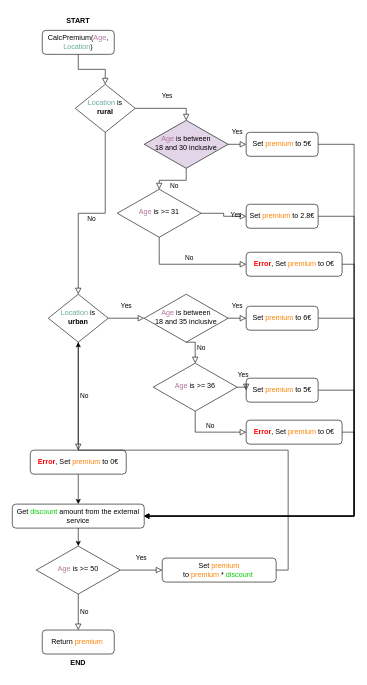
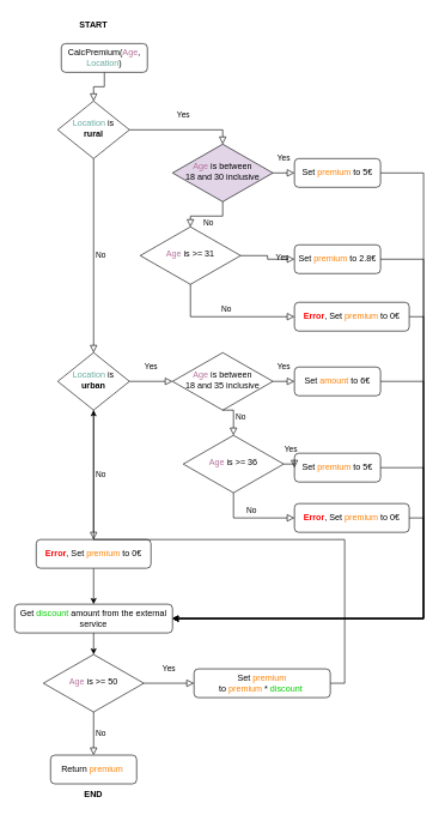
  <mxCell id="0" />
  <mxCell id="1" parent="0" />
  <mxCell id="2" value="" style="rounded=0;html=1;jettySize=auto;orthogonalLoop=1;fontSize=11;endArrow=block;endFill=0;endSize=8;strokeWidth=1;shadow=0;labelBackgroundColor=none;edgeStyle=orthogonalEdgeStyle;" parent="1" source="3" target="6" edge="1"><mxGeometry relative="1" as="geometry" /></mxCell>
- <mxCell id="3" value="CalcPremium(&lt;font color=&quot;#b5739d&quot;&gt;Age&lt;/font&gt;, &lt;font color=&quot;#67ab9f&quot;&gt;Location&lt;/font&gt;)" style="rounded=1;whiteSpace=wrap;html=1;fontSize=12;glass=0;strokeWidth=1;shadow=0;" parent="1" vertex="1"><mxGeometry x="70" y="50" width="120" height="40" as="geometry" /></mxCell>
+ <mxCell id="3" value="CalcPremium(&lt;font color=&quot;#b5739d&quot;&gt;Age&lt;/font&gt;, &lt;font color=&quot;#67ab9f&quot;&gt;Location&lt;/font&gt;)" style="rounded=1;whiteSpace=wrap;html=1;fontSize=12;glass=0;strokeWidth=1;shadow=0;" parent="1" vertex="1"><mxGeometry x="85" y="60" width="120" height="40" as="geometry" /></mxCell>
  <mxCell id="4" value="Yes" style="rounded=0;html=1;jettySize=auto;orthogonalLoop=1;fontSize=11;endArrow=block;endFill=0;endSize=8;strokeWidth=1;shadow=0;labelBackgroundColor=none;edgeStyle=orthogonalEdgeStyle;exitX=1;exitY=0.5;exitDx=0;exitDy=0;entryX=0.5;entryY=0;entryDx=0;entryDy=0;" parent="1" source="6" target="7" edge="1"><mxGeometry y="20" relative="1" as="geometry"><mxPoint as="offset" /><mxPoint x="170" y="230" as="sourcePoint" /><mxPoint x="80" y="240" as="targetPoint" /></mxGeometry></mxCell>
  <mxCell id="5" value="No" style="edgeStyle=orthogonalEdgeStyle;rounded=0;html=1;jettySize=auto;orthogonalLoop=1;fontSize=11;endArrow=block;endFill=0;endSize=8;strokeWidth=1;shadow=0;labelBackgroundColor=none;exitX=0.5;exitY=1;exitDx=0;exitDy=0;entryX=0.5;entryY=0;entryDx=0;entryDy=0;" parent="1" source="6" target="11" edge="1"><mxGeometry y="10" relative="1" as="geometry"><mxPoint as="offset" /><mxPoint x="230" y="180" as="targetPoint" /></mxGeometry></mxCell>
- <mxCell id="6" value="&lt;font color=&quot;#67ab9f&quot;&gt;Location&lt;/font&gt; is&lt;br&gt;&lt;b&gt;rural&lt;/b&gt;" style="rhombus;whiteSpace=wrap;html=1;shadow=0;fontFamily=Helvetica;fontSize=12;align=center;strokeWidth=1;spacing=6;spacingTop=-4;" parent="1" vertex="1"><mxGeometry x="125" y="140" width="100" height="80" as="geometry" /></mxCell>
+ <mxCell id="6" value="&lt;font color=&quot;#67ab9f&quot;&gt;Location&lt;/font&gt; is&lt;br&gt;&lt;b&gt;rural&lt;/b&gt;" style="rhombus;whiteSpace=wrap;html=1;shadow=0;fontFamily=Helvetica;fontSize=12;align=center;strokeWidth=1;spacing=6;spacingTop=-4;" parent="1" vertex="1"><mxGeometry x="80" y="140" width="100" height="80" as="geometry" /></mxCell>
  <mxCell id="7" value="&lt;font color=&quot;#b5739d&quot;&gt;Age&lt;/font&gt; is between&lt;br&gt;18 and 30 inclusive" style="rhombus;whiteSpace=wrap;html=1;shadow=0;fontFamily=Helvetica;fontSize=12;align=center;strokeWidth=1;spacing=6;spacingTop=-4;fillColor=#e1d5e7;" vertex="1" parent="1"><mxGeometry x="240" y="200" width="140" height="80" as="geometry" /></mxCell>
  <mxCell id="8" style="edgeStyle=orthogonalEdgeStyle;rounded=0;orthogonalLoop=1;jettySize=auto;html=1;exitX=1;exitY=0.5;exitDx=0;exitDy=0;entryX=1;entryY=0.5;entryDx=0;entryDy=0;" edge="1" parent="1" source="9" target="34"><mxGeometry relative="1" as="geometry"><Array as="points"><mxPoint x="590" y="240" /><mxPoint x="590" y="860" /></Array></mxGeometry></mxCell>
  <mxCell id="9" value="Set &lt;font color=&quot;#ff8000&quot;&gt;premium&lt;/font&gt; to 5€" style="rounded=1;whiteSpace=wrap;html=1;fontSize=12;glass=0;strokeWidth=1;shadow=0;" vertex="1" parent="1"><mxGeometry x="410" y="220" width="120" height="40" as="geometry" /></mxCell>
  <mxCell id="10" value="Yes" style="rounded=0;html=1;jettySize=auto;orthogonalLoop=1;fontSize=11;endArrow=block;endFill=0;endSize=8;strokeWidth=1;shadow=0;labelBackgroundColor=none;edgeStyle=orthogonalEdgeStyle;entryX=0;entryY=0.5;entryDx=0;entryDy=0;exitX=1;exitY=0.5;exitDx=0;exitDy=0;" edge="1" parent="1" source="7" target="9"><mxGeometry y="20" relative="1" as="geometry"><mxPoint as="offset" /><mxPoint x="460" y="260" as="sourcePoint" /><mxPoint x="460" y="300" as="targetPoint" /></mxGeometry></mxCell>
  <mxCell id="11" value="&lt;font color=&quot;#67ab9f&quot;&gt;Location&lt;/font&gt; is&lt;br&gt;&lt;b&gt;urban&lt;/b&gt;" style="rhombus;whiteSpace=wrap;html=1;shadow=0;fontFamily=Helvetica;fontSize=12;align=center;strokeWidth=1;spacing=6;spacingTop=-4;" vertex="1" parent="1"><mxGeometry x="80" y="490" width="100" height="80" as="geometry" /></mxCell>
  <mxCell id="12" value="No" style="edgeStyle=orthogonalEdgeStyle;rounded=0;html=1;jettySize=auto;orthogonalLoop=1;fontSize=11;endArrow=block;endFill=0;endSize=8;strokeWidth=1;shadow=0;labelBackgroundColor=none;exitX=0.5;exitY=1;exitDx=0;exitDy=0;entryX=0.5;entryY=0;entryDx=0;entryDy=0;" edge="1" parent="1" source="7" target="13"><mxGeometry y="10" relative="1" as="geometry"><mxPoint as="offset" /><mxPoint x="140" y="230" as="sourcePoint" /><mxPoint x="310" y="330" as="targetPoint" /></mxGeometry></mxCell>
  <mxCell id="13" value="&lt;font color=&quot;#b5739d&quot;&gt;Age&lt;/font&gt; is &amp;gt;= 31" style="rhombus;whiteSpace=wrap;html=1;shadow=0;fontFamily=Helvetica;fontSize=12;align=center;strokeWidth=1;spacing=6;spacingTop=-4;" vertex="1" parent="1"><mxGeometry x="195" y="315" width="140" height="80" as="geometry" /></mxCell>
  <mxCell id="14" style="edgeStyle=orthogonalEdgeStyle;rounded=0;orthogonalLoop=1;jettySize=auto;html=1;exitX=1;exitY=0.5;exitDx=0;exitDy=0;entryX=1;entryY=0.5;entryDx=0;entryDy=0;" edge="1" parent="1" source="15" target="34"><mxGeometry relative="1" as="geometry"><Array as="points"><mxPoint x="590" y="360" /><mxPoint x="590" y="860" /></Array></mxGeometry></mxCell>
  <mxCell id="15" value="Set &lt;font color=&quot;#ff8000&quot;&gt;premium&lt;/font&gt; to 2.8€" style="rounded=1;whiteSpace=wrap;html=1;fontSize=12;glass=0;strokeWidth=1;shadow=0;" vertex="1" parent="1"><mxGeometry x="410" y="340" width="120" height="40" as="geometry" /></mxCell>
  <mxCell id="16" value="Yes" style="rounded=0;html=1;jettySize=auto;orthogonalLoop=1;fontSize=11;endArrow=block;endFill=0;endSize=8;strokeWidth=1;shadow=0;labelBackgroundColor=none;edgeStyle=orthogonalEdgeStyle;entryX=0;entryY=0.5;entryDx=0;entryDy=0;exitX=1;exitY=0.5;exitDx=0;exitDy=0;" edge="1" parent="1" source="13" target="15"><mxGeometry y="20" relative="1" as="geometry"><mxPoint as="offset" /><mxPoint x="390" y="250" as="sourcePoint" /><mxPoint x="420" y="250" as="targetPoint" /></mxGeometry></mxCell>
  <mxCell id="17" value="No" style="edgeStyle=orthogonalEdgeStyle;rounded=0;html=1;jettySize=auto;orthogonalLoop=1;fontSize=11;endArrow=block;endFill=0;endSize=8;strokeWidth=1;shadow=0;labelBackgroundColor=none;exitX=0.5;exitY=1;exitDx=0;exitDy=0;entryX=0;entryY=0.5;entryDx=0;entryDy=0;" edge="1" parent="1" source="13" target="19"><mxGeometry y="10" relative="1" as="geometry"><mxPoint as="offset" /><mxPoint x="320" y="290" as="sourcePoint" /><mxPoint x="360" y="490" as="targetPoint" /></mxGeometry></mxCell>
  <mxCell id="18" style="edgeStyle=orthogonalEdgeStyle;rounded=0;orthogonalLoop=1;jettySize=auto;html=1;exitX=1;exitY=0.5;exitDx=0;exitDy=0;entryX=1;entryY=0.5;entryDx=0;entryDy=0;" edge="1" parent="1" source="19" target="34"><mxGeometry relative="1" as="geometry"><mxPoint x="240" y="910" as="targetPoint" /><Array as="points"><mxPoint x="590" y="440" /><mxPoint x="590" y="860" /></Array></mxGeometry></mxCell>
  <mxCell id="19" value="&lt;b&gt;&lt;font style=&quot;&quot; color=&quot;#ff0000&quot;&gt;Error&lt;/font&gt;&lt;/b&gt;, Set &lt;font color=&quot;#ff8000&quot;&gt;premium&lt;/font&gt; to 0€" style="rounded=1;whiteSpace=wrap;html=1;fontSize=12;glass=0;strokeWidth=1;shadow=0;" vertex="1" parent="1"><mxGeometry x="410" y="420" width="160" height="40" as="geometry" /></mxCell>
  <mxCell id="20" value="&lt;font color=&quot;#b5739d&quot;&gt;Age&lt;/font&gt; is between&lt;br&gt;18 and 35 inclusive" style="rhombus;whiteSpace=wrap;html=1;shadow=0;fontFamily=Helvetica;fontSize=12;align=center;strokeWidth=1;spacing=6;spacingTop=-4;" vertex="1" parent="1"><mxGeometry x="240" y="490" width="140" height="80" as="geometry" /></mxCell>
  <mxCell id="21" value="Yes" style="rounded=0;html=1;jettySize=auto;orthogonalLoop=1;fontSize=11;endArrow=block;endFill=0;endSize=8;strokeWidth=1;shadow=0;labelBackgroundColor=none;edgeStyle=orthogonalEdgeStyle;exitX=1;exitY=0.5;exitDx=0;exitDy=0;entryX=0;entryY=0.5;entryDx=0;entryDy=0;" edge="1" parent="1" source="11" target="20"><mxGeometry y="20" relative="1" as="geometry"><mxPoint as="offset" /><mxPoint x="170" y="470" as="sourcePoint" /><mxPoint x="240" y="540" as="targetPoint" /></mxGeometry></mxCell>
  <mxCell id="22" value="&lt;font color=&quot;#b5739d&quot;&gt;Age&lt;/font&gt; is &amp;gt;= 36" style="rhombus;whiteSpace=wrap;html=1;shadow=0;fontFamily=Helvetica;fontSize=12;align=center;strokeWidth=1;spacing=6;spacingTop=-4;" vertex="1" parent="1"><mxGeometry x="255" y="605" width="140" height="80" as="geometry" /></mxCell>
  <mxCell id="23" value="No" style="edgeStyle=orthogonalEdgeStyle;rounded=0;html=1;jettySize=auto;orthogonalLoop=1;fontSize=11;endArrow=block;endFill=0;endSize=8;strokeWidth=1;shadow=0;labelBackgroundColor=none;exitX=0.5;exitY=1;exitDx=0;exitDy=0;entryX=0.5;entryY=0;entryDx=0;entryDy=0;" edge="1" parent="1" source="20" target="22"><mxGeometry y="10" relative="1" as="geometry"><mxPoint as="offset" /><mxPoint x="320" y="290" as="sourcePoint" /><mxPoint x="320" y="330" as="targetPoint" /></mxGeometry></mxCell>
  <mxCell id="24" style="edgeStyle=orthogonalEdgeStyle;rounded=0;orthogonalLoop=1;jettySize=auto;html=1;exitX=1;exitY=0.5;exitDx=0;exitDy=0;entryX=1;entryY=0.5;entryDx=0;entryDy=0;" edge="1" parent="1" source="25" target="34"><mxGeometry relative="1" as="geometry"><Array as="points"><mxPoint x="590" y="530" /><mxPoint x="590" y="860" /></Array></mxGeometry></mxCell>
- <mxCell id="25" value="Set &lt;font color=&quot;#ff8000&quot;&gt;premium&lt;/font&gt; to 6€" style="rounded=1;whiteSpace=wrap;html=1;fontSize=12;glass=0;strokeWidth=1;shadow=0;" vertex="1" parent="1"><mxGeometry x="410" y="510" width="120" height="40" as="geometry" /></mxCell>
+ <mxCell id="25" value="Set &lt;font color=&quot;#ff8000&quot;&gt;amount&lt;/font&gt; to 6€" style="rounded=1;whiteSpace=wrap;html=1;fontSize=12;glass=0;strokeWidth=1;shadow=0;" vertex="1" parent="1"><mxGeometry x="410" y="510" width="120" height="40" as="geometry" /></mxCell>
  <mxCell id="26" value="Yes" style="rounded=0;html=1;jettySize=auto;orthogonalLoop=1;fontSize=11;endArrow=block;endFill=0;endSize=8;strokeWidth=1;shadow=0;labelBackgroundColor=none;edgeStyle=orthogonalEdgeStyle;entryX=0;entryY=0.5;entryDx=0;entryDy=0;exitX=1;exitY=0.5;exitDx=0;exitDy=0;" edge="1" parent="1" source="20" target="25"><mxGeometry y="20" relative="1" as="geometry"><mxPoint as="offset" /><mxPoint x="390" y="250" as="sourcePoint" /><mxPoint x="420" y="250" as="targetPoint" /></mxGeometry></mxCell>
  <mxCell id="27" style="edgeStyle=orthogonalEdgeStyle;rounded=0;orthogonalLoop=1;jettySize=auto;html=1;exitX=1;exitY=0.5;exitDx=0;exitDy=0;entryX=1;entryY=0.5;entryDx=0;entryDy=0;" edge="1" parent="1" source="28" target="34"><mxGeometry relative="1" as="geometry"><mxPoint x="240" y="910" as="targetPoint" /><Array as="points"><mxPoint x="590" y="650" /><mxPoint x="590" y="860" /></Array></mxGeometry></mxCell>
  <mxCell id="28" value="Set &lt;font color=&quot;#ff8000&quot;&gt;premium&lt;/font&gt; to 5€" style="rounded=1;whiteSpace=wrap;html=1;fontSize=12;glass=0;strokeWidth=1;shadow=0;" vertex="1" parent="1"><mxGeometry x="410" y="630" width="120" height="40" as="geometry" /></mxCell>
  <mxCell id="29" value="Yes" style="rounded=0;html=1;jettySize=auto;orthogonalLoop=1;fontSize=11;endArrow=block;endFill=0;endSize=8;strokeWidth=1;shadow=0;labelBackgroundColor=none;edgeStyle=orthogonalEdgeStyle;entryX=0;entryY=0.5;entryDx=0;entryDy=0;exitX=1;exitY=0.5;exitDx=0;exitDy=0;" edge="1" parent="1" source="22" target="28"><mxGeometry y="20" relative="1" as="geometry"><mxPoint as="offset" /><mxPoint x="390" y="540" as="sourcePoint" /><mxPoint x="420" y="540" as="targetPoint" /></mxGeometry></mxCell>
  <mxCell id="30" style="edgeStyle=orthogonalEdgeStyle;rounded=0;orthogonalLoop=1;jettySize=auto;html=1;exitX=1;exitY=0.5;exitDx=0;exitDy=0;entryX=1;entryY=0.5;entryDx=0;entryDy=0;" edge="1" parent="1" source="31" target="34"><mxGeometry relative="1" as="geometry" /></mxCell>
  <mxCell id="31" value="&lt;b&gt;&lt;font style=&quot;&quot; color=&quot;#ff0000&quot;&gt;Error&lt;/font&gt;&lt;/b&gt;, Set &lt;font color=&quot;#ff8000&quot;&gt;premium&lt;/font&gt; to 0€" style="rounded=1;whiteSpace=wrap;html=1;fontSize=12;glass=0;strokeWidth=1;shadow=0;" vertex="1" parent="1"><mxGeometry x="410" y="700" width="160" height="40" as="geometry" /></mxCell>
  <mxCell id="32" value="No" style="edgeStyle=orthogonalEdgeStyle;rounded=0;html=1;jettySize=auto;orthogonalLoop=1;fontSize=11;endArrow=block;endFill=0;endSize=8;strokeWidth=1;shadow=0;labelBackgroundColor=none;exitX=0.5;exitY=1;exitDx=0;exitDy=0;entryX=0;entryY=0.5;entryDx=0;entryDy=0;" edge="1" parent="1" source="22" target="31"><mxGeometry y="10" relative="1" as="geometry"><mxPoint as="offset" /><mxPoint x="320" y="410" as="sourcePoint" /><mxPoint x="420" y="450" as="targetPoint" /></mxGeometry></mxCell>
  <mxCell id="33" style="edgeStyle=orthogonalEdgeStyle;rounded=0;orthogonalLoop=1;jettySize=auto;html=1;exitX=0.5;exitY=1;exitDx=0;exitDy=0;entryX=0.5;entryY=0;entryDx=0;entryDy=0;" edge="1" parent="1" source="34" target="38"><mxGeometry relative="1" as="geometry" /></mxCell>
  <mxCell id="34" value="Get &lt;font color=&quot;#00cc00&quot;&gt;discount&lt;/font&gt; amount from the external service" style="rounded=1;whiteSpace=wrap;html=1;fontSize=12;glass=0;strokeWidth=1;shadow=0;" vertex="1" parent="1"><mxGeometry x="20" y="840" width="220" height="40" as="geometry" /></mxCell>
  <mxCell id="35" value="No" style="edgeStyle=orthogonalEdgeStyle;rounded=0;html=1;jettySize=auto;orthogonalLoop=1;fontSize=11;endArrow=block;endFill=0;endSize=8;strokeWidth=1;shadow=0;labelBackgroundColor=none;exitX=0.5;exitY=1;exitDx=0;exitDy=0;" edge="1" parent="1" source="11" target="37"><mxGeometry y="10" relative="1" as="geometry"><mxPoint as="offset" /><mxPoint x="140" y="230" as="sourcePoint" /><mxPoint x="120" y="850" as="targetPoint" /></mxGeometry></mxCell>
  <mxCell id="36" style="edgeStyle=orthogonalEdgeStyle;rounded=0;orthogonalLoop=1;jettySize=auto;html=1;exitX=0.5;exitY=1;exitDx=0;exitDy=0;entryX=0.5;entryY=0;entryDx=0;entryDy=0;" edge="1" parent="1" source="37" target="34"><mxGeometry relative="1" as="geometry" /></mxCell>
  <mxCell id="37" value="&lt;b&gt;&lt;font style=&quot;&quot; color=&quot;#ff0000&quot;&gt;Error&lt;/font&gt;&lt;/b&gt;, Set &lt;font color=&quot;#ff8000&quot;&gt;premium&lt;/font&gt; to 0€" style="rounded=1;whiteSpace=wrap;html=1;fontSize=12;glass=0;strokeWidth=1;shadow=0;" vertex="1" parent="1"><mxGeometry x="50" y="750" width="160" height="40" as="geometry" /></mxCell>
  <mxCell id="38" value="&lt;font color=&quot;#b5739d&quot;&gt;Age&lt;/font&gt; is &amp;gt;= 50" style="rhombus;whiteSpace=wrap;html=1;shadow=0;fontFamily=Helvetica;fontSize=12;align=center;strokeWidth=1;spacing=6;spacingTop=-4;" vertex="1" parent="1"><mxGeometry x="60" y="910" width="140" height="80" as="geometry" /></mxCell>
  <mxCell id="39" value="Yes" style="rounded=0;html=1;jettySize=auto;orthogonalLoop=1;fontSize=11;endArrow=block;endFill=0;endSize=8;strokeWidth=1;shadow=0;labelBackgroundColor=none;edgeStyle=orthogonalEdgeStyle;exitX=1;exitY=0.5;exitDx=0;exitDy=0;entryX=0;entryY=0.5;entryDx=0;entryDy=0;" edge="1" parent="1" source="38" target="41"><mxGeometry y="20" relative="1" as="geometry"><mxPoint as="offset" /><mxPoint x="190" y="540" as="sourcePoint" /><mxPoint x="290" y="950" as="targetPoint" /></mxGeometry></mxCell>
  <mxCell id="40" style="edgeStyle=orthogonalEdgeStyle;rounded=0;orthogonalLoop=1;jettySize=auto;html=1;exitX=1;exitY=0.5;exitDx=0;exitDy=0;" edge="1" parent="1" source="41" target="11"><mxGeometry relative="1" as="geometry" /></mxCell>
  <mxCell id="41" value="Set &lt;font color=&quot;#ff8000&quot;&gt;premium&lt;/font&gt; to&amp;nbsp;&lt;font style=&quot;border-color: var(--border-color);&quot; color=&quot;#ff8000&quot;&gt;premium&lt;/font&gt;&amp;nbsp;*&amp;nbsp;&lt;font style=&quot;border-color: var(--border-color);&quot; color=&quot;#00cc00&quot;&gt;discount&lt;/font&gt;&amp;nbsp;" style="rounded=1;whiteSpace=wrap;html=1;fontSize=12;glass=0;strokeWidth=1;shadow=0;" vertex="1" parent="1"><mxGeometry x="270" y="930" width="190" height="40" as="geometry" /></mxCell>
  <mxCell id="42" value="Return&amp;nbsp;&lt;font style=&quot;border-color: var(--border-color);&quot; color=&quot;#ff8000&quot;&gt;premium&lt;/font&gt;&amp;nbsp;" style="rounded=1;whiteSpace=wrap;html=1;fontSize=12;glass=0;strokeWidth=1;shadow=0;" vertex="1" parent="1"><mxGeometry x="70" y="1050" width="120" height="40" as="geometry" /></mxCell>
  <mxCell id="43" value="&lt;b&gt;START&lt;/b&gt;" style="text;html=1;strokeColor=none;fillColor=none;align=center;verticalAlign=middle;whiteSpace=wrap;rounded=0;" vertex="1" parent="1"><mxGeometry x="100" y="20" width="60" height="30" as="geometry" /></mxCell>
  <mxCell id="44" value="&lt;b&gt;END&lt;/b&gt;" style="text;html=1;strokeColor=none;fillColor=none;align=center;verticalAlign=middle;whiteSpace=wrap;rounded=0;" vertex="1" parent="1"><mxGeometry x="100" y="1090" width="60" height="30" as="geometry" /></mxCell>
  <mxCell id="45" value="No" style="edgeStyle=orthogonalEdgeStyle;rounded=0;html=1;jettySize=auto;orthogonalLoop=1;fontSize=11;endArrow=block;endFill=0;endSize=8;strokeWidth=1;shadow=0;labelBackgroundColor=none;exitX=0.5;exitY=1;exitDx=0;exitDy=0;entryX=0.5;entryY=0;entryDx=0;entryDy=0;" edge="1" parent="1" source="38" target="42"><mxGeometry y="10" relative="1" as="geometry"><mxPoint as="offset" /><mxPoint x="140" y="580" as="sourcePoint" /><mxPoint x="140" y="760" as="targetPoint" /></mxGeometry></mxCell>
